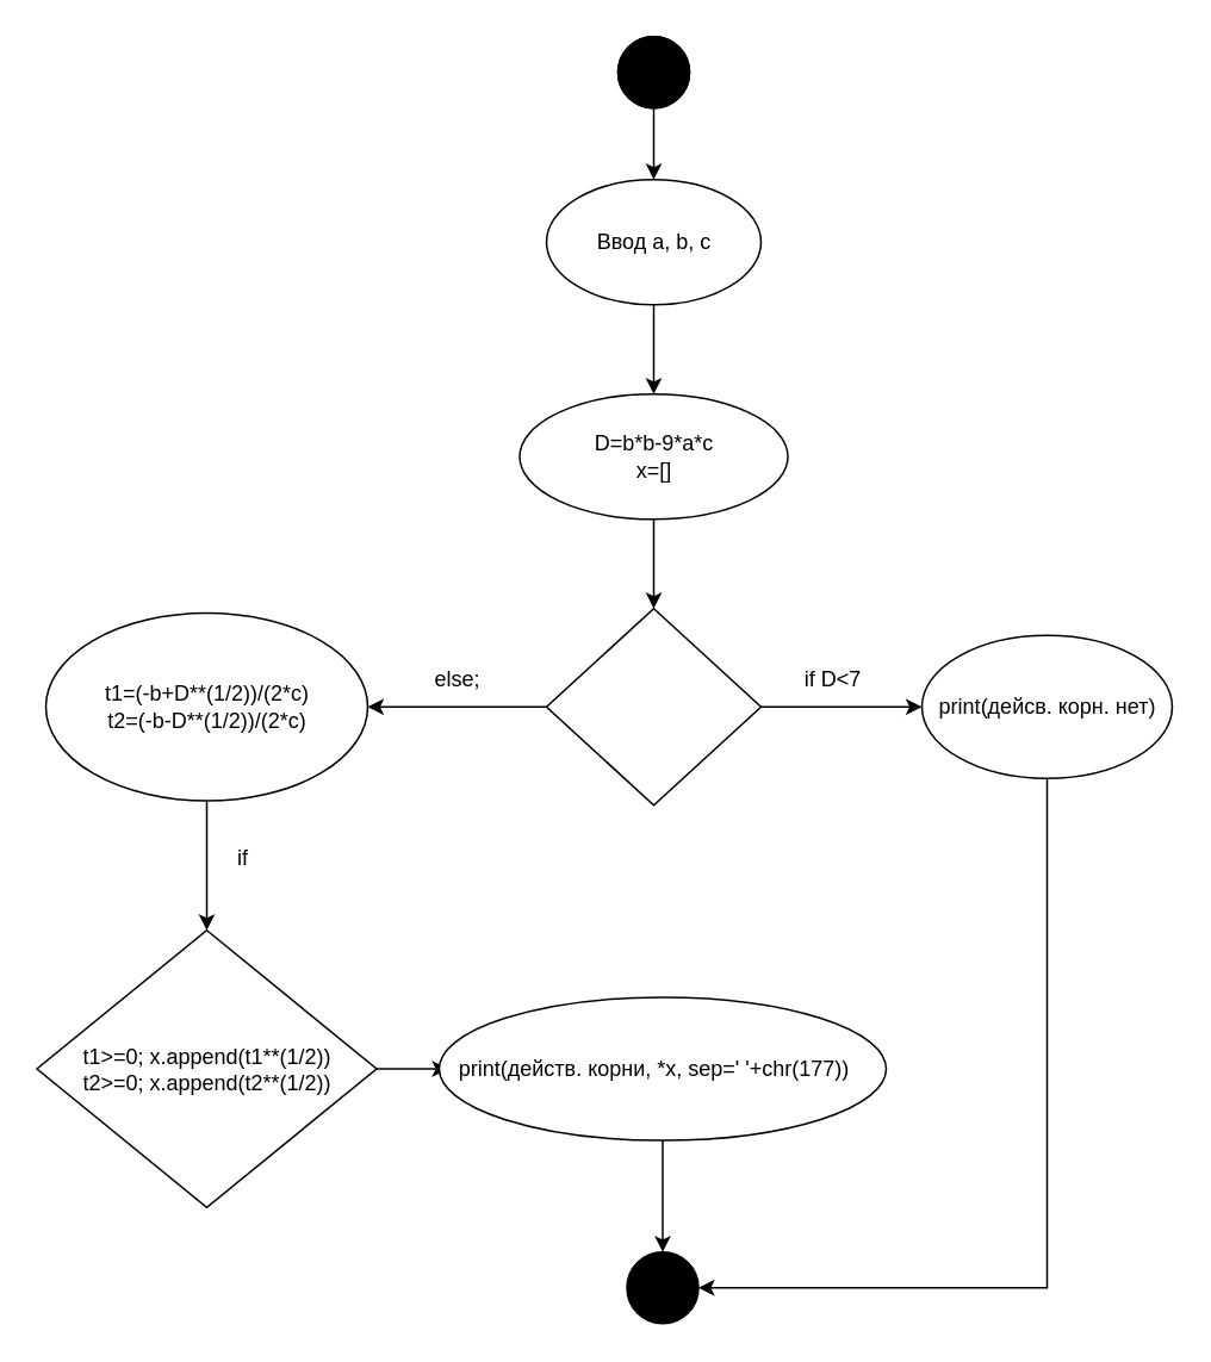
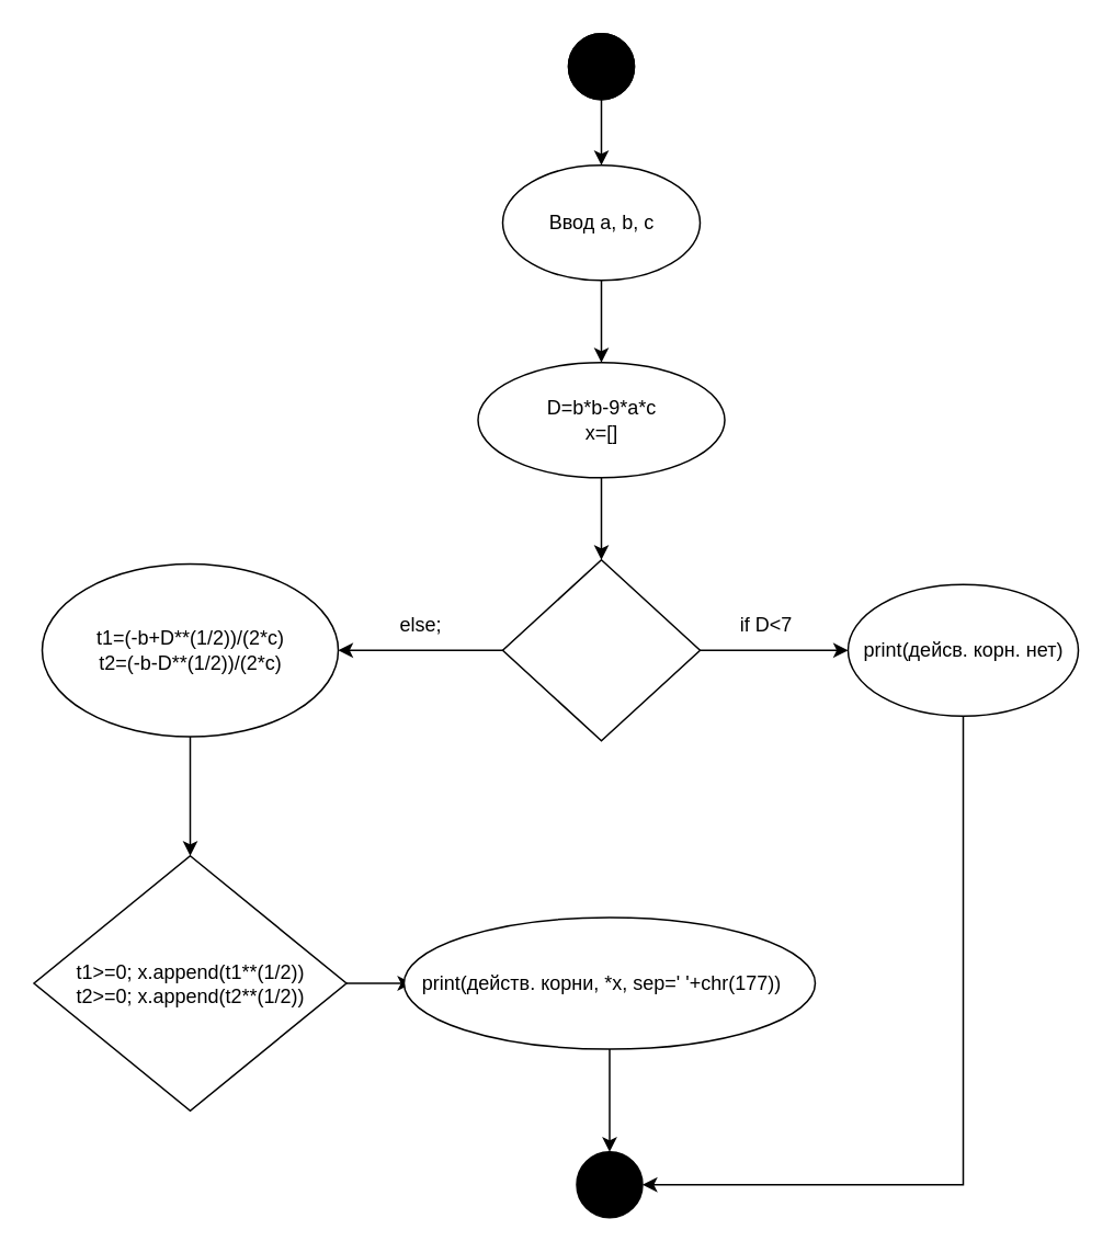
  <mxCell id="0" />
  <mxCell id="1" parent="0" />
  <mxCell id="2" value="" style="ellipse;whiteSpace=wrap;html=1;aspect=fixed;fillColor=#000000;" vertex="1" parent="1"><mxGeometry x="345" y="20" width="40" height="40" as="geometry" /></mxCell>
  <mxCell id="3" style="edgeStyle=orthogonalEdgeStyle;rounded=0;orthogonalLoop=1;jettySize=auto;html=1;exitX=0.5;exitY=1;exitDx=0;exitDy=0;" edge="1" parent="1" source="4"><mxGeometry relative="1" as="geometry"><mxPoint x="365" y="100" as="targetPoint" /></mxGeometry></mxCell>
  <mxCell id="4" value="" style="ellipse;whiteSpace=wrap;html=1;aspect=fixed;fillColor=#000000;" vertex="1" parent="1"><mxGeometry x="345" y="20" width="40" height="40" as="geometry" /></mxCell>
  <mxCell id="5" value="" style="ellipse;whiteSpace=wrap;html=1;aspect=fixed;fillColor=#000000;" vertex="1" parent="1"><mxGeometry x="350" y="700" width="40" height="40" as="geometry" /></mxCell>
  <mxCell id="6" value="" style="ellipse;whiteSpace=wrap;html=1;fillColor=#FFFFFF;" vertex="1" parent="1"><mxGeometry x="305" y="100" width="120" height="70" as="geometry" /></mxCell>
  <mxCell id="7" value="Ввод a, b, c" style="text;html=1;resizable=0;autosize=1;align=center;verticalAlign=middle;points=[];fillColor=none;strokeColor=none;rounded=0;" vertex="1" parent="1"><mxGeometry x="325" y="125" width="80" height="20" as="geometry" /></mxCell>
  <mxCell id="8" value="" style="ellipse;whiteSpace=wrap;html=1;fillColor=#FFFFFF;" vertex="1" parent="1"><mxGeometry x="290" y="220" width="150" height="70" as="geometry" /></mxCell>
  <mxCell id="9" value="" style="endArrow=classic;html=1;rounded=0;exitX=0.5;exitY=1;exitDx=0;exitDy=0;entryX=0.5;entryY=0;entryDx=0;entryDy=0;" edge="1" parent="1" source="6" target="8"><mxGeometry width="50" height="50" relative="1" as="geometry"><mxPoint x="355" y="390" as="sourcePoint" /><mxPoint x="405" y="340" as="targetPoint" /></mxGeometry></mxCell>
  <mxCell id="10" value="D=b*b-9*a*c&lt;br&gt;x=[]" style="text;html=1;resizable=0;autosize=1;align=center;verticalAlign=middle;points=[];fillColor=none;strokeColor=none;rounded=0;" vertex="1" parent="1"><mxGeometry x="325" y="240" width="80" height="30" as="geometry" /></mxCell>
  <mxCell id="11" value="" style="rhombus;whiteSpace=wrap;html=1;fillColor=#FFFFFF;" vertex="1" parent="1"><mxGeometry x="305" y="340" width="120" height="110" as="geometry" /></mxCell>
  <mxCell id="12" value="" style="ellipse;whiteSpace=wrap;html=1;fillColor=#FFFFFF;" vertex="1" parent="1"><mxGeometry x="515" y="355" width="140" height="80" as="geometry" /></mxCell>
  <mxCell id="13" value="" style="endArrow=classic;html=1;rounded=0;entryX=0;entryY=0.5;entryDx=0;entryDy=0;exitX=1;exitY=0.5;exitDx=0;exitDy=0;" edge="1" parent="1" source="11" target="12"><mxGeometry width="50" height="50" relative="1" as="geometry"><mxPoint x="365" y="380" as="sourcePoint" /><mxPoint x="415" y="330" as="targetPoint" /><Array as="points" /></mxGeometry></mxCell>
  <mxCell id="14" value="if D&amp;lt;7" style="text;html=1;resizable=0;autosize=1;align=center;verticalAlign=middle;points=[];fillColor=none;strokeColor=none;rounded=0;" vertex="1" parent="1"><mxGeometry x="440" y="370" width="50" height="20" as="geometry" /></mxCell>
  <mxCell id="15" value="print(дейсв. корн. нет)" style="text;html=1;resizable=0;autosize=1;align=center;verticalAlign=middle;points=[];fillColor=none;strokeColor=none;rounded=0;" vertex="1" parent="1"><mxGeometry x="515" y="385" width="140" height="20" as="geometry" /></mxCell>
  <mxCell id="16" value="" style="endArrow=classic;html=1;rounded=0;entryX=0.5;entryY=0;entryDx=0;entryDy=0;exitX=0.5;exitY=1;exitDx=0;exitDy=0;" edge="1" parent="1" source="8" target="11"><mxGeometry width="50" height="50" relative="1" as="geometry"><mxPoint x="305" y="390" as="sourcePoint" /><mxPoint x="355" y="340" as="targetPoint" /></mxGeometry></mxCell>
  <mxCell id="17" value="" style="ellipse;whiteSpace=wrap;html=1;fillColor=#FFFFFF;" vertex="1" parent="1"><mxGeometry x="25" y="342.5" width="180" height="105" as="geometry" /></mxCell>
  <mxCell id="18" value="" style="endArrow=classic;html=1;rounded=0;exitX=0;exitY=0.5;exitDx=0;exitDy=0;entryX=1;entryY=0.5;entryDx=0;entryDy=0;" edge="1" parent="1" source="11" target="17"><mxGeometry width="50" height="50" relative="1" as="geometry"><mxPoint x="195" y="400" as="sourcePoint" /><mxPoint x="245" y="350" as="targetPoint" /></mxGeometry></mxCell>
  <mxCell id="19" value="else;" style="text;html=1;resizable=0;autosize=1;align=center;verticalAlign=middle;points=[];fillColor=none;strokeColor=none;rounded=0;" vertex="1" parent="1"><mxGeometry x="235" y="370" width="40" height="20" as="geometry" /></mxCell>
  <mxCell id="20" value="t1=(-b+D**(1/2))/(2*c)&lt;br&gt;t2=(-b-D**(1/2))/(2*c)" style="text;html=1;resizable=0;autosize=1;align=center;verticalAlign=middle;points=[];fillColor=none;strokeColor=none;rounded=0;" vertex="1" parent="1"><mxGeometry x="50" y="380" width="130" height="30" as="geometry" /></mxCell>
  <mxCell id="21" value="" style="edgeStyle=orthogonalEdgeStyle;rounded=0;orthogonalLoop=1;jettySize=auto;html=1;" edge="1" parent="1" source="22" target="27"><mxGeometry relative="1" as="geometry" /></mxCell>
  <mxCell id="22" value="" style="rhombus;whiteSpace=wrap;html=1;fillColor=#FFFFFF;" vertex="1" parent="1"><mxGeometry x="20" y="520" width="190" height="155" as="geometry" /></mxCell>
  <mxCell id="23" value="" style="endArrow=classic;html=1;rounded=0;exitX=0.5;exitY=1;exitDx=0;exitDy=0;entryX=0.5;entryY=0;entryDx=0;entryDy=0;" edge="1" parent="1" source="17" target="22"><mxGeometry width="50" height="50" relative="1" as="geometry"><mxPoint x="85" y="510" as="sourcePoint" /><mxPoint x="135" y="460" as="targetPoint" /></mxGeometry></mxCell>
- <mxCell id="24" value="if" style="text;html=1;resizable=0;autosize=1;align=center;verticalAlign=middle;points=[];fillColor=none;strokeColor=none;rounded=0;" vertex="1" parent="1"><mxGeometry x="125" y="470" width="20" height="20" as="geometry" /></mxCell>
  <mxCell id="25" value="t1&amp;gt;=0; x.append(t1**(1/2))&lt;br&gt;t2&amp;gt;=0; x.append(t2**(1/2))" style="text;html=1;resizable=0;autosize=1;align=center;verticalAlign=middle;points=[];fillColor=none;strokeColor=none;rounded=0;" vertex="1" parent="1"><mxGeometry x="40" y="582.5" width="150" height="30" as="geometry" /></mxCell>
  <mxCell id="26" value="" style="ellipse;whiteSpace=wrap;html=1;fillColor=#FFFFFF;" vertex="1" parent="1"><mxGeometry x="245" y="557.5" width="250" height="80" as="geometry" /></mxCell>
  <mxCell id="27" value="print(действ. корни, *x, sep=' '+chr(177))" style="text;html=1;resizable=0;autosize=1;align=center;verticalAlign=middle;points=[];fillColor=none;strokeColor=none;rounded=0;" vertex="1" parent="1"><mxGeometry x="250" y="587.5" width="230" height="20" as="geometry" /></mxCell>
  <mxCell id="28" value="" style="endArrow=classic;html=1;rounded=0;entryX=0.5;entryY=0;entryDx=0;entryDy=0;exitX=0.5;exitY=1;exitDx=0;exitDy=0;" edge="1" parent="1" source="26" target="5"><mxGeometry width="50" height="50" relative="1" as="geometry"><mxPoint x="355" y="640" as="sourcePoint" /><mxPoint x="345" y="130" as="targetPoint" /></mxGeometry></mxCell>
  <mxCell id="29" value="" style="endArrow=classic;html=1;rounded=0;exitX=0.5;exitY=1;exitDx=0;exitDy=0;entryX=1;entryY=0.5;entryDx=0;entryDy=0;" edge="1" parent="1" source="12" target="5"><mxGeometry width="50" height="50" relative="1" as="geometry"><mxPoint x="535" y="490" as="sourcePoint" /><mxPoint x="585" y="440" as="targetPoint" /><Array as="points"><mxPoint x="585" y="720" /></Array></mxGeometry></mxCell>
